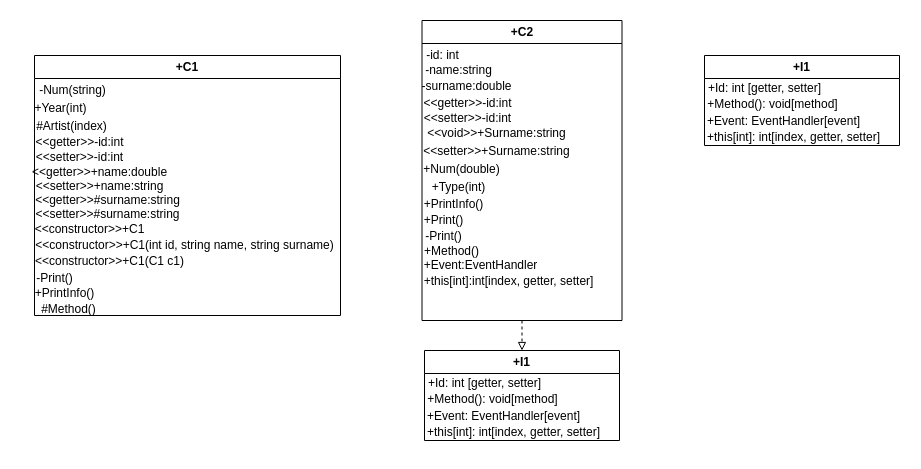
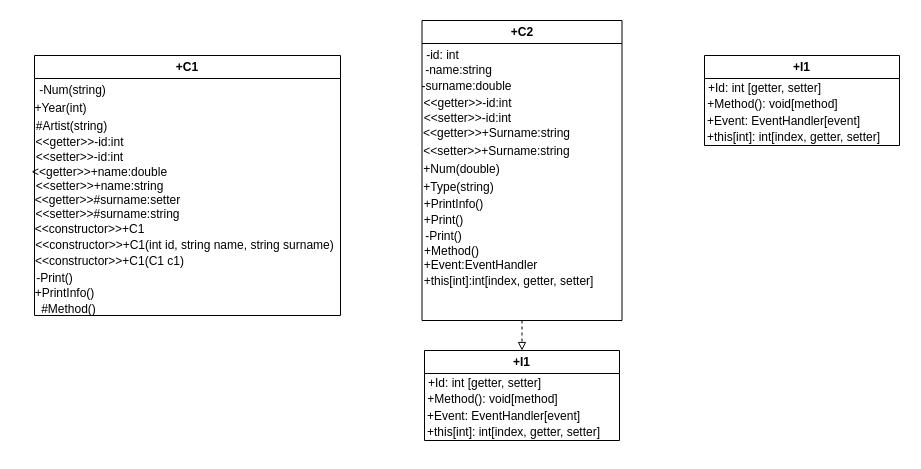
  <mxCell id="0" />
  <mxCell id="1" parent="0" />
  <mxCell id="2" value="+С1" style="swimlane;whiteSpace=wrap;html=1;" parent="1" vertex="1"><mxGeometry x="34" y="55" width="306" height="260" as="geometry" /></mxCell>
  <mxCell id="3" value="-Num(string)" style="text;html=1;align=center;verticalAlign=middle;resizable=0;points=[];autosize=1;strokeColor=none;fillColor=none;" parent="2" vertex="1"><mxGeometry x="-12" y="20" width="100" height="30" as="geometry" /></mxCell>
  <mxCell id="4" value="+Year(int)" style="text;html=1;align=center;verticalAlign=middle;resizable=0;points=[];autosize=1;strokeColor=none;fillColor=none;" parent="2" vertex="1"><mxGeometry x="-14" y="38" width="80" height="30" as="geometry" /></mxCell>
- <mxCell id="5" value="#Artist(index)" style="text;html=1;align=center;verticalAlign=middle;resizable=0;points=[];autosize=1;strokeColor=none;fillColor=none;" parent="2" vertex="1"><mxGeometry x="-8" y="56" width="90" height="30" as="geometry" /></mxCell>
+ <mxCell id="5" value="#Artist(string)" style="text;html=1;align=center;verticalAlign=middle;resizable=0;points=[];autosize=1;strokeColor=none;fillColor=none;" parent="2" vertex="1"><mxGeometry x="-8" y="56" width="90" height="30" as="geometry" /></mxCell>
  <mxCell id="6" value="&amp;lt;&amp;lt;getter&amp;gt;&amp;gt;-id:int" style="text;html=1;align=center;verticalAlign=middle;resizable=0;points=[];autosize=1;strokeColor=none;fillColor=none;" parent="2" vertex="1"><mxGeometry x="-10" y="72" width="110" height="30" as="geometry" /></mxCell>
  <mxCell id="7" value="&amp;lt;&amp;lt;setter&amp;gt;&amp;gt;-id:int" style="text;html=1;align=center;verticalAlign=middle;resizable=0;points=[];autosize=1;strokeColor=none;fillColor=none;" parent="2" vertex="1"><mxGeometry x="-10" y="87" width="110" height="30" as="geometry" /></mxCell>
  <mxCell id="8" value="&amp;lt;&amp;lt;getter&amp;gt;&amp;gt;+name:double" style="text;html=1;align=center;verticalAlign=middle;resizable=0;points=[];autosize=1;strokeColor=none;fillColor=none;" parent="2" vertex="1"><mxGeometry x="-10" y="102" width="150" height="30" as="geometry" /></mxCell>
  <mxCell id="9" value="&amp;lt;&amp;lt;setter&amp;gt;&amp;gt;+name:string" style="text;html=1;align=center;verticalAlign=middle;resizable=0;points=[];autosize=1;strokeColor=none;fillColor=none;" parent="2" vertex="1"><mxGeometry x="-10" y="116" width="150" height="30" as="geometry" /></mxCell>
- <mxCell id="10" value="&amp;lt;&amp;lt;getter&amp;gt;&amp;gt;#surname:string" style="text;html=1;align=center;verticalAlign=middle;resizable=0;points=[];autosize=1;strokeColor=none;fillColor=none;" parent="2" vertex="1"><mxGeometry x="-12" y="130" width="170" height="30" as="geometry" /></mxCell>
+ <mxCell id="10" value="&amp;lt;&amp;lt;getter&amp;gt;&amp;gt;#surname:setter" style="text;html=1;align=center;verticalAlign=middle;resizable=0;points=[];autosize=1;strokeColor=none;fillColor=none;" parent="2" vertex="1"><mxGeometry x="-12" y="130" width="170" height="30" as="geometry" /></mxCell>
  <mxCell id="11" value="&amp;lt;&amp;lt;setter&amp;gt;&amp;gt;#surname:string" style="text;html=1;align=center;verticalAlign=middle;resizable=0;points=[];autosize=1;strokeColor=none;fillColor=none;" parent="2" vertex="1"><mxGeometry x="-12" y="144" width="170" height="30" as="geometry" /></mxCell>
  <mxCell id="12" value="&amp;lt;&amp;lt;constructor&amp;gt;&amp;gt;+C1" style="text;html=1;align=center;verticalAlign=middle;resizable=0;points=[];autosize=1;strokeColor=none;fillColor=none;" parent="2" vertex="1"><mxGeometry x="-10" y="159" width="130" height="30" as="geometry" /></mxCell>
  <mxCell id="13" value="&amp;lt;&amp;lt;constructor&amp;gt;&amp;gt;+C1(int id, string name, string surname)" style="text;html=1;align=center;verticalAlign=middle;resizable=0;points=[];autosize=1;strokeColor=none;fillColor=none;" parent="2" vertex="1"><mxGeometry x="-10" y="175" width="320" height="30" as="geometry" /></mxCell>
  <mxCell id="14" value="&amp;lt;&amp;lt;constructor&amp;gt;&amp;gt;+C1(C1 c1)" style="text;html=1;align=center;verticalAlign=middle;resizable=0;points=[];autosize=1;strokeColor=none;fillColor=none;" parent="2" vertex="1"><mxGeometry x="-10" y="191" width="170" height="30" as="geometry" /></mxCell>
  <mxCell id="15" value="-Print()" style="text;html=1;align=center;verticalAlign=middle;resizable=0;points=[];autosize=1;strokeColor=none;fillColor=none;" parent="2" vertex="1"><mxGeometry x="-10" y="208" width="60" height="30" as="geometry" /></mxCell>
  <mxCell id="16" value="+PrintInfo()" style="text;html=1;align=center;verticalAlign=middle;resizable=0;points=[];autosize=1;strokeColor=none;fillColor=none;" parent="2" vertex="1"><mxGeometry x="-10" y="223" width="80" height="30" as="geometry" /></mxCell>
  <mxCell id="17" value="#Method()" style="text;html=1;align=center;verticalAlign=middle;resizable=0;points=[];autosize=1;strokeColor=none;fillColor=none;" parent="2" vertex="1"><mxGeometry x="-11" y="239" width="90" height="30" as="geometry" /></mxCell>
  <mxCell id="18" value="+I1" style="swimlane;whiteSpace=wrap;html=1;" parent="1" vertex="1"><mxGeometry x="424" y="350" width="195" height="90" as="geometry" /></mxCell>
  <mxCell id="19" value="+Id: int [getter, setter]" style="text;html=1;align=center;verticalAlign=middle;resizable=0;points=[];autosize=1;strokeColor=none;fillColor=none;" parent="18" vertex="1"><mxGeometry x="-10" y="18" width="140" height="30" as="geometry" /></mxCell>
  <mxCell id="20" value="+Method(): void[method]" style="text;html=1;align=center;verticalAlign=middle;resizable=0;points=[];autosize=1;strokeColor=none;fillColor=none;" parent="18" vertex="1"><mxGeometry x="-7" y="34" width="150" height="30" as="geometry" /></mxCell>
  <mxCell id="21" value="+Event: EventHandler[event]" style="text;html=1;align=center;verticalAlign=middle;resizable=0;points=[];autosize=1;strokeColor=none;fillColor=none;" parent="18" vertex="1"><mxGeometry x="-11" y="51" width="180" height="30" as="geometry" /></mxCell>
  <mxCell id="22" value="+this[int]: int[index, getter, setter]" style="text;html=1;align=center;verticalAlign=middle;resizable=0;points=[];autosize=1;strokeColor=none;fillColor=none;" parent="18" vertex="1"><mxGeometry x="-11" y="67" width="200" height="30" as="geometry" /></mxCell>
  <mxCell id="23" value="+C2" style="swimlane;whiteSpace=wrap;html=1;" parent="1" vertex="1"><mxGeometry x="421.5" y="20" width="200" height="300" as="geometry" /></mxCell>
  <mxCell id="24" value="-id: int" style="text;html=1;align=center;verticalAlign=middle;resizable=0;points=[];autosize=1;strokeColor=none;fillColor=none;" parent="23" vertex="1"><mxGeometry x="-10" y="20" width="60" height="30" as="geometry" /></mxCell>
  <mxCell id="25" value="-name:string" style="text;html=1;align=center;verticalAlign=middle;resizable=0;points=[];autosize=1;strokeColor=none;fillColor=none;" parent="23" vertex="1"><mxGeometry x="-9" y="35" width="90" height="30" as="geometry" /></mxCell>
  <mxCell id="26" value="-surname:double" style="text;html=1;align=center;verticalAlign=middle;resizable=0;points=[];autosize=1;strokeColor=none;fillColor=none;" parent="23" vertex="1"><mxGeometry x="-11" y="51" width="110" height="30" as="geometry" /></mxCell>
  <mxCell id="27" value="&amp;lt;&amp;lt;getter&amp;gt;&amp;gt;-id:int" style="text;html=1;align=center;verticalAlign=middle;resizable=0;points=[];autosize=1;strokeColor=none;fillColor=none;" parent="23" vertex="1"><mxGeometry x="-10" y="68" width="110" height="30" as="geometry" /></mxCell>
  <mxCell id="28" value="&amp;lt;&amp;lt;setter&amp;gt;&amp;gt;+Surname:string" style="text;html=1;align=center;verticalAlign=middle;resizable=0;points=[];autosize=1;strokeColor=none;fillColor=none;" parent="23" vertex="1"><mxGeometry x="-11" y="116" width="170" height="30" as="geometry" /></mxCell>
  <mxCell id="29" value="&amp;lt;&amp;lt;setter&amp;gt;&amp;gt;-id:int" style="text;html=1;align=center;verticalAlign=middle;resizable=0;points=[];autosize=1;strokeColor=none;fillColor=none;" parent="23" vertex="1"><mxGeometry x="-10" y="83" width="110" height="30" as="geometry" /></mxCell>
- <mxCell id="30" value="&amp;lt;&amp;lt;void&amp;gt;&amp;gt;+Surname:string" style="text;html=1;align=center;verticalAlign=middle;resizable=0;points=[];autosize=1;strokeColor=none;fillColor=none;" parent="23" vertex="1"><mxGeometry x="-11" y="98" width="170" height="30" as="geometry" /></mxCell>
+ <mxCell id="30" value="&amp;lt;&amp;lt;getter&amp;gt;&amp;gt;+Surname:string" style="text;html=1;align=center;verticalAlign=middle;resizable=0;points=[];autosize=1;strokeColor=none;fillColor=none;" parent="23" vertex="1"><mxGeometry x="-11" y="98" width="170" height="30" as="geometry" /></mxCell>
  <mxCell id="31" value="+Num(double)" style="text;html=1;align=center;verticalAlign=middle;resizable=0;points=[];autosize=1;strokeColor=none;fillColor=none;" parent="23" vertex="1"><mxGeometry x="-11" y="134" width="100" height="30" as="geometry" /></mxCell>
- <mxCell id="32" value="+Type(int)" style="text;html=1;align=center;verticalAlign=middle;resizable=0;points=[];autosize=1;strokeColor=none;fillColor=none;" parent="23" vertex="1"><mxGeometry x="-9" y="152" width="90" height="30" as="geometry" /></mxCell>
+ <mxCell id="32" value="+Type(string)" style="text;html=1;align=center;verticalAlign=middle;resizable=0;points=[];autosize=1;strokeColor=none;fillColor=none;" parent="23" vertex="1"><mxGeometry x="-9" y="152" width="90" height="30" as="geometry" /></mxCell>
  <mxCell id="33" value="+PrintInfo()" style="text;html=1;align=center;verticalAlign=middle;resizable=0;points=[];autosize=1;strokeColor=none;fillColor=none;" parent="23" vertex="1"><mxGeometry x="-9" y="169" width="80" height="30" as="geometry" /></mxCell>
  <mxCell id="34" value="+Print()" style="text;html=1;align=center;verticalAlign=middle;resizable=0;points=[];autosize=1;strokeColor=none;fillColor=none;" parent="23" vertex="1"><mxGeometry x="-9" y="185" width="60" height="30" as="geometry" /></mxCell>
  <mxCell id="35" value="-Print()" style="text;html=1;align=center;verticalAlign=middle;resizable=0;points=[];autosize=1;strokeColor=none;fillColor=none;" parent="23" vertex="1"><mxGeometry x="-9" y="201" width="60" height="30" as="geometry" /></mxCell>
  <mxCell id="36" value="+Method()" style="text;html=1;align=center;verticalAlign=middle;resizable=0;points=[];autosize=1;strokeColor=none;fillColor=none;" parent="23" vertex="1"><mxGeometry x="-11" y="216" width="80" height="30" as="geometry" /></mxCell>
  <mxCell id="37" value="+Event:EventHandler" style="text;html=1;align=center;verticalAlign=middle;resizable=0;points=[];autosize=1;strokeColor=none;fillColor=none;" parent="23" vertex="1"><mxGeometry x="-12" y="230" width="140" height="30" as="geometry" /></mxCell>
  <mxCell id="38" value="+this[int]:int[index, getter, setter]" style="text;html=1;align=center;verticalAlign=middle;resizable=0;points=[];autosize=1;strokeColor=none;fillColor=none;" parent="23" vertex="1"><mxGeometry x="-9" y="246" width="190" height="30" as="geometry" /></mxCell>
  <mxCell id="39" value="" style="endArrow=block;html=1;rounded=0;endFill=0;dashed=1;exitX=0.5;exitY=1;exitDx=0;exitDy=0;entryX=0.5;entryY=0;entryDx=0;entryDy=0;" parent="1" source="23" target="18" edge="1"><mxGeometry width="50" height="50" relative="1" as="geometry"><mxPoint x="544" y="350" as="sourcePoint" /><mxPoint x="494" y="350" as="targetPoint" /></mxGeometry></mxCell>
  <mxCell id="40" value="+I1" style="swimlane;whiteSpace=wrap;html=1;" vertex="1" parent="1"><mxGeometry x="704" y="55" width="195" height="90" as="geometry" /></mxCell>
  <mxCell id="41" value="+Id: int [getter, setter]" style="text;html=1;align=center;verticalAlign=middle;resizable=0;points=[];autosize=1;strokeColor=none;fillColor=none;" vertex="1" parent="40"><mxGeometry x="-10" y="18" width="140" height="30" as="geometry" /></mxCell>
  <mxCell id="42" value="+Method(): void[method]" style="text;html=1;align=center;verticalAlign=middle;resizable=0;points=[];autosize=1;strokeColor=none;fillColor=none;" vertex="1" parent="40"><mxGeometry x="-7" y="34" width="150" height="30" as="geometry" /></mxCell>
  <mxCell id="43" value="+Event: EventHandler[event]" style="text;html=1;align=center;verticalAlign=middle;resizable=0;points=[];autosize=1;strokeColor=none;fillColor=none;" vertex="1" parent="40"><mxGeometry x="-11" y="51" width="180" height="30" as="geometry" /></mxCell>
  <mxCell id="44" value="+this[int]: int[index, getter, setter]" style="text;html=1;align=center;verticalAlign=middle;resizable=0;points=[];autosize=1;strokeColor=none;fillColor=none;" vertex="1" parent="40"><mxGeometry x="-11" y="67" width="200" height="30" as="geometry" /></mxCell>
